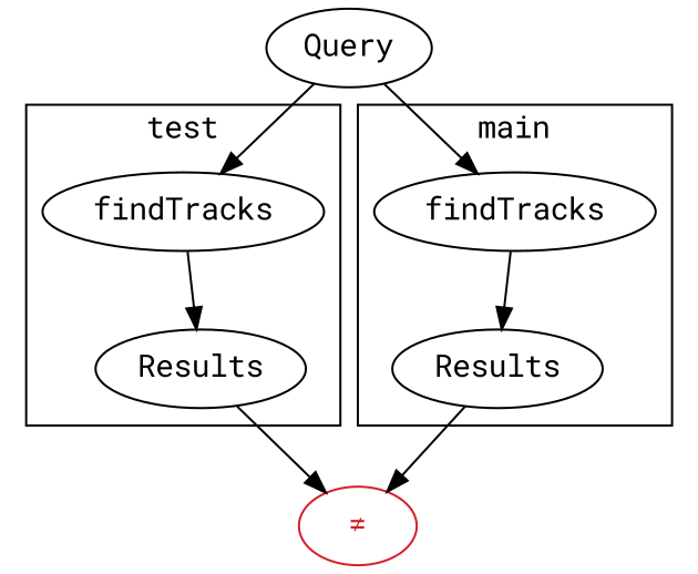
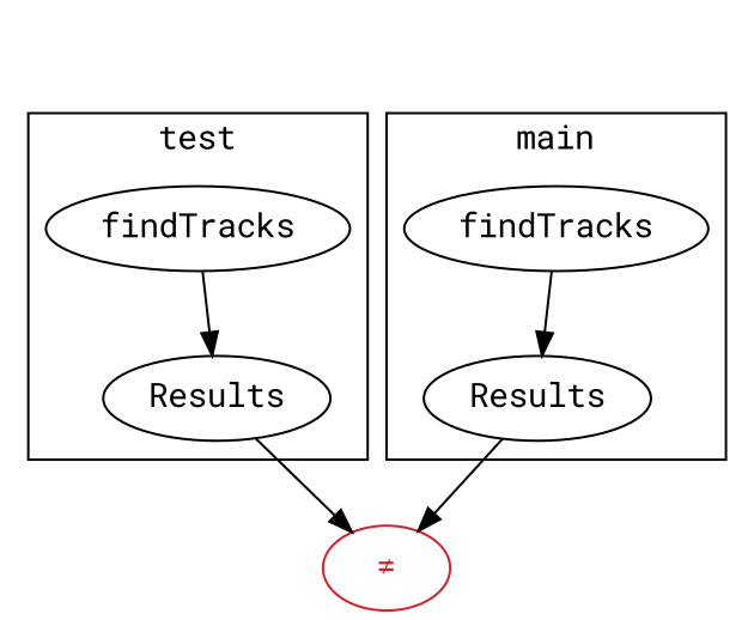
  digraph {
    fontname="Roboto Mono"
    node [fontname="Roboto Mono"]
    edge [fontname="Roboto Mono"]
    n1 [label=findTracks]
    n2 [label=Results]
    n3 [label=findTracks]
    n4 [label=Results]
    n5 [color="#d52029" fontcolor="#d52029" label="≠"]
-   n6 [label=Query]
    subgraph cluster_1 {
      label=test
      n1
      n2
    }
    subgraph cluster_2 {
      label=main
      n3
      n4
    }
    n1 -> n2
    n2 -> n5
    n3 -> n4
    n4 -> n5
-   n6 -> n1
-   n6 -> n3
  }
